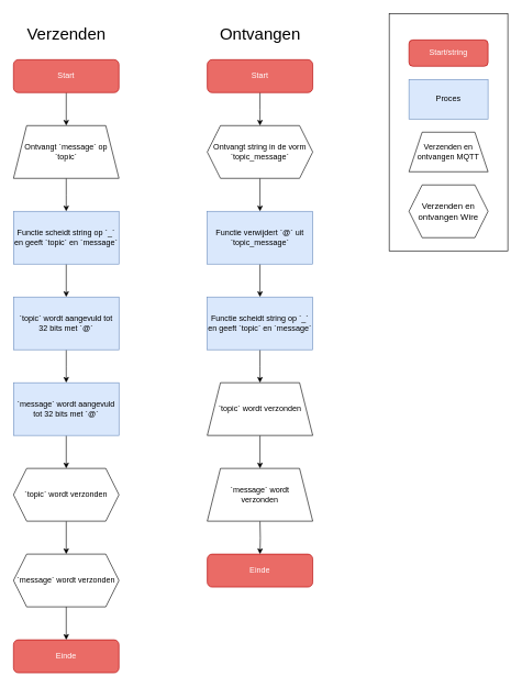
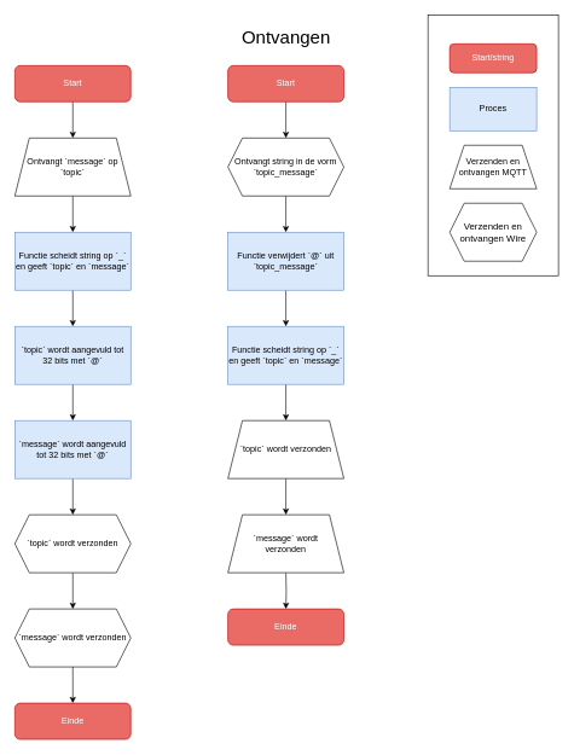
  <mxCell id="0" />
  <mxCell id="1" parent="0" />
  <mxCell id="2" value="" style="rounded=0;whiteSpace=wrap;html=1;fontSize=12;fillColor=none;" vertex="1" parent="1"><mxGeometry x="590" y="20" width="180" height="360" as="geometry" /></mxCell>
  <mxCell id="3" value="Start/string" style="rounded=1;whiteSpace=wrap;html=1;fontSize=12;glass=0;strokeWidth=1;shadow=0;fillColor=#EA6B66;strokeColor=#B20000;fontColor=#ffffff;" vertex="1" parent="1"><mxGeometry x="620" y="60" width="120" height="40" as="geometry" /></mxCell>
  <mxCell id="4" value="&lt;div&gt;Proces&lt;/div&gt;" style="rounded=0;whiteSpace=wrap;html=1;fillColor=#dae8fc;strokeColor=#6c8ebf;" vertex="1" parent="1"><mxGeometry x="620" y="120" width="120" height="60" as="geometry" /></mxCell>
  <mxCell id="5" value="" style="edgeStyle=orthogonalEdgeStyle;rounded=0;orthogonalLoop=1;jettySize=auto;html=1;fontSize=12;" edge="1" parent="1" source="6" target="9"><mxGeometry relative="1" as="geometry" /></mxCell>
  <mxCell id="6" value="Start" style="rounded=1;whiteSpace=wrap;html=1;fontSize=12;glass=0;strokeWidth=1;shadow=0;fillColor=#EA6B66;strokeColor=#B20000;fontColor=#ffffff;" vertex="1" parent="1"><mxGeometry x="20" y="90" width="160" height="50" as="geometry" /></mxCell>
  <mxCell id="7" value="" style="edgeStyle=orthogonalEdgeStyle;rounded=0;orthogonalLoop=1;jettySize=auto;html=1;fontSize=12;" edge="1" parent="1"><mxGeometry relative="1" as="geometry"><mxPoint x="100" y="400" as="sourcePoint" /><mxPoint x="100" y="450" as="targetPoint" /></mxGeometry></mxCell>
  <mxCell id="8" value="" style="edgeStyle=orthogonalEdgeStyle;rounded=0;orthogonalLoop=1;jettySize=auto;html=1;fontSize=12;" edge="1" parent="1" source="9"><mxGeometry relative="1" as="geometry"><mxPoint x="100" y="320" as="targetPoint" /></mxGeometry></mxCell>
  <mxCell id="9" value="Ontvangt `message` op `topic`" style="shape=trapezoid;perimeter=trapezoidPerimeter;whiteSpace=wrap;html=1;fixedSize=1;fontSize=12;align=center;" vertex="1" parent="1"><mxGeometry x="20" y="190" width="160" height="80" as="geometry" /></mxCell>
  <mxCell id="10" value="" style="edgeStyle=orthogonalEdgeStyle;rounded=0;orthogonalLoop=1;jettySize=auto;html=1;fontSize=12;" edge="1" parent="1" source="11"><mxGeometry relative="1" as="geometry"><mxPoint x="394" y="190" as="targetPoint" /></mxGeometry></mxCell>
  <mxCell id="11" value="Start" style="rounded=1;whiteSpace=wrap;html=1;fontSize=12;glass=0;strokeWidth=1;shadow=0;fillColor=#EA6B66;strokeColor=#B20000;fontColor=#ffffff;" vertex="1" parent="1"><mxGeometry x="314" y="90" width="160" height="50" as="geometry" /></mxCell>
  <mxCell id="12" value="" style="edgeStyle=orthogonalEdgeStyle;rounded=0;orthogonalLoop=1;jettySize=auto;html=1;fontSize=12;" edge="1" parent="1"><mxGeometry relative="1" as="geometry"><mxPoint x="394" y="270" as="sourcePoint" /><mxPoint x="394" y="320" as="targetPoint" /></mxGeometry></mxCell>
  <mxCell id="13" value="Ontvangt string in de vorm `topic_message`" style="shape=hexagon;perimeter=hexagonPerimeter2;whiteSpace=wrap;html=1;fixedSize=1;fontSize=12;" vertex="1" parent="1"><mxGeometry x="314" y="190" width="160" height="80" as="geometry" /></mxCell>
- <mxCell id="14" value="Verzenden" style="text;html=1;align=center;verticalAlign=middle;resizable=0;points=[];autosize=1;strokeColor=none;fillColor=none;fontSize=25;" vertex="1" parent="1"><mxGeometry x="30" y="30" width="140" height="40" as="geometry" /></mxCell>
  <mxCell id="15" value="Ontvangen" style="text;html=1;align=center;verticalAlign=middle;resizable=0;points=[];autosize=1;strokeColor=none;fillColor=none;fontSize=25;" vertex="1" parent="1"><mxGeometry x="324" y="30" width="140" height="40" as="geometry" /></mxCell>
  <mxCell id="16" value="&lt;span style=&quot;color: rgba(0, 0, 0, 0); font-family: monospace; font-size: 0px; text-align: start;&quot;&gt;%3CmxGraphModel%3E%3Croot%3E%3CmxCell%20id%3D%220%22%2F%3E%3CmxCell%20id%3D%221%22%20parent%3D%220%22%2F%3E%3CmxCell%20id%3D%222%22%20value%3D%22Verzenden%22%20style%3D%22text%3Bhtml%3D1%3Balign%3Dcenter%3BverticalAlign%3Dmiddle%3Bresizable%3D0%3Bpoints%3D%5B%5D%3Bautosize%3D1%3BstrokeColor%3Dnone%3BfillColor%3Dnone%3BfontSize%3D12%3B%22%20vertex%3D%221%22%20parent%3D%221%22%3E%3CmxGeometry%20x%3D%22125%22%20y%3D%2260%22%20width%3D%2270%22%20height%3D%2220%22%20as%3D%22geometry%22%2F%3E%3C%2FmxCell%3E%3C%2Froot%3E%3C%2FmxGraphModel%3Eer&lt;/span&gt;" style="shape=trapezoid;perimeter=trapezoidPerimeter;whiteSpace=wrap;html=1;fixedSize=1;fontSize=25;" vertex="1" parent="1"><mxGeometry x="620" y="200" width="120" height="60" as="geometry" /></mxCell>
  <mxCell id="17" value="Verzenden en&lt;br style=&quot;font-size: 12px;&quot;&gt;ontvangen MQTT" style="text;html=1;strokeColor=none;fillColor=none;align=center;verticalAlign=middle;whiteSpace=wrap;rounded=0;fontSize=12;" vertex="1" parent="1"><mxGeometry x="620" y="200" width="120" height="60" as="geometry" /></mxCell>
  <mxCell id="18" value="Verzenden en&lt;br&gt;ontvangen Wire" style="shape=hexagon;perimeter=hexagonPerimeter2;whiteSpace=wrap;html=1;fixedSize=1;fontSize=13;" vertex="1" parent="1"><mxGeometry x="620" y="280" width="120" height="80" as="geometry" /></mxCell>
  <mxCell id="19" value="" style="edgeStyle=orthogonalEdgeStyle;rounded=0;orthogonalLoop=1;jettySize=auto;html=1;fontSize=12;" edge="1" parent="1" source="20"><mxGeometry relative="1" as="geometry"><mxPoint x="100" y="580" as="targetPoint" /></mxGeometry></mxCell>
  <mxCell id="20" value="`topic` wordt aangevuld tot 32 bits met `@`" style="rounded=0;whiteSpace=wrap;html=1;fillColor=#dae8fc;strokeColor=#6c8ebf;" vertex="1" parent="1"><mxGeometry x="20" y="450" width="160" height="80" as="geometry" /></mxCell>
  <mxCell id="21" value="" style="edgeStyle=orthogonalEdgeStyle;rounded=0;orthogonalLoop=1;jettySize=auto;html=1;fontSize=12;" edge="1" parent="1" source="22" target="25"><mxGeometry relative="1" as="geometry" /></mxCell>
  <mxCell id="22" value="`message` wordt aangevuld tot 32 bits met `@`" style="rounded=0;whiteSpace=wrap;html=1;fillColor=#dae8fc;strokeColor=#6c8ebf;" vertex="1" parent="1"><mxGeometry x="20" y="580" width="160" height="80" as="geometry" /></mxCell>
  <mxCell id="23" value="Einde" style="rounded=1;whiteSpace=wrap;html=1;fontSize=12;glass=0;strokeWidth=1;shadow=0;fillColor=#EA6B66;strokeColor=#B20000;fontColor=#ffffff;" vertex="1" parent="1"><mxGeometry x="20" y="970" width="160" height="50" as="geometry" /></mxCell>
  <mxCell id="24" value="" style="edgeStyle=orthogonalEdgeStyle;rounded=0;orthogonalLoop=1;jettySize=auto;html=1;fontSize=12;" edge="1" parent="1" source="25" target="27"><mxGeometry relative="1" as="geometry" /></mxCell>
  <mxCell id="25" value="`topic` wordt verzonden" style="shape=hexagon;perimeter=hexagonPerimeter2;whiteSpace=wrap;html=1;fixedSize=1;fontSize=12;" vertex="1" parent="1"><mxGeometry x="20" y="710" width="160" height="80" as="geometry" /></mxCell>
  <mxCell id="26" value="" style="edgeStyle=orthogonalEdgeStyle;rounded=0;orthogonalLoop=1;jettySize=auto;html=1;fontSize=12;" edge="1" parent="1" source="27" target="23"><mxGeometry relative="1" as="geometry" /></mxCell>
  <mxCell id="27" value="`message` wordt verzonden" style="shape=hexagon;perimeter=hexagonPerimeter2;whiteSpace=wrap;html=1;fixedSize=1;fontSize=12;" vertex="1" parent="1"><mxGeometry x="20" y="840" width="160" height="80" as="geometry" /></mxCell>
  <mxCell id="28" value="" style="edgeStyle=orthogonalEdgeStyle;rounded=0;orthogonalLoop=1;jettySize=auto;html=1;fontSize=12;" edge="1" parent="1" source="29" target="31"><mxGeometry relative="1" as="geometry" /></mxCell>
  <mxCell id="29" value="Functie verwijdert `@` uit `topic_message`" style="rounded=0;whiteSpace=wrap;html=1;fillColor=#dae8fc;strokeColor=#6c8ebf;" vertex="1" parent="1"><mxGeometry x="314" y="320" width="160" height="80" as="geometry" /></mxCell>
  <mxCell id="30" value="" style="edgeStyle=orthogonalEdgeStyle;rounded=0;orthogonalLoop=1;jettySize=auto;html=1;fontSize=12;" edge="1" parent="1" source="31"><mxGeometry relative="1" as="geometry"><mxPoint x="394" y="580" as="targetPoint" /></mxGeometry></mxCell>
  <mxCell id="31" value="Functie scheidt string op `_` en geeft `topic` en `message`" style="rounded=0;whiteSpace=wrap;html=1;fillColor=#dae8fc;strokeColor=#6c8ebf;" vertex="1" parent="1"><mxGeometry x="314" y="450" width="160" height="80" as="geometry" /></mxCell>
  <mxCell id="32" value="Einde" style="rounded=1;whiteSpace=wrap;html=1;fontSize=12;glass=0;strokeWidth=1;shadow=0;fillColor=#EA6B66;strokeColor=#B20000;fontColor=#ffffff;" vertex="1" parent="1"><mxGeometry x="314" y="840" width="160" height="50" as="geometry" /></mxCell>
  <mxCell id="33" value="" style="edgeStyle=orthogonalEdgeStyle;rounded=0;orthogonalLoop=1;jettySize=auto;html=1;fontSize=12;" edge="1" parent="1"><mxGeometry relative="1" as="geometry"><mxPoint x="394" y="660" as="sourcePoint" /><mxPoint x="394" y="710" as="targetPoint" /></mxGeometry></mxCell>
  <mxCell id="34" value="" style="edgeStyle=orthogonalEdgeStyle;rounded=0;orthogonalLoop=1;jettySize=auto;html=1;fontSize=12;" edge="1" parent="1" target="32"><mxGeometry relative="1" as="geometry"><mxPoint x="394" y="790" as="sourcePoint" /></mxGeometry></mxCell>
  <mxCell id="35" value="`topic` wordt verzonden" style="shape=trapezoid;perimeter=trapezoidPerimeter;whiteSpace=wrap;html=1;fixedSize=1;fontSize=12;align=center;" vertex="1" parent="1"><mxGeometry x="314" y="580" width="160" height="80" as="geometry" /></mxCell>
  <mxCell id="36" value="`message` wordt &lt;br style=&quot;font-size: 12px;&quot;&gt;verzonden" style="shape=trapezoid;perimeter=trapezoidPerimeter;whiteSpace=wrap;html=1;fixedSize=1;fontSize=12;align=center;" vertex="1" parent="1"><mxGeometry x="314" y="710" width="160" height="80" as="geometry" /></mxCell>
  <mxCell id="37" value="Functie scheidt string op `_` en geeft `topic` en `message`" style="rounded=0;whiteSpace=wrap;html=1;fillColor=#dae8fc;strokeColor=#6c8ebf;" vertex="1" parent="1"><mxGeometry x="20" y="320" width="160" height="80" as="geometry" /></mxCell>
